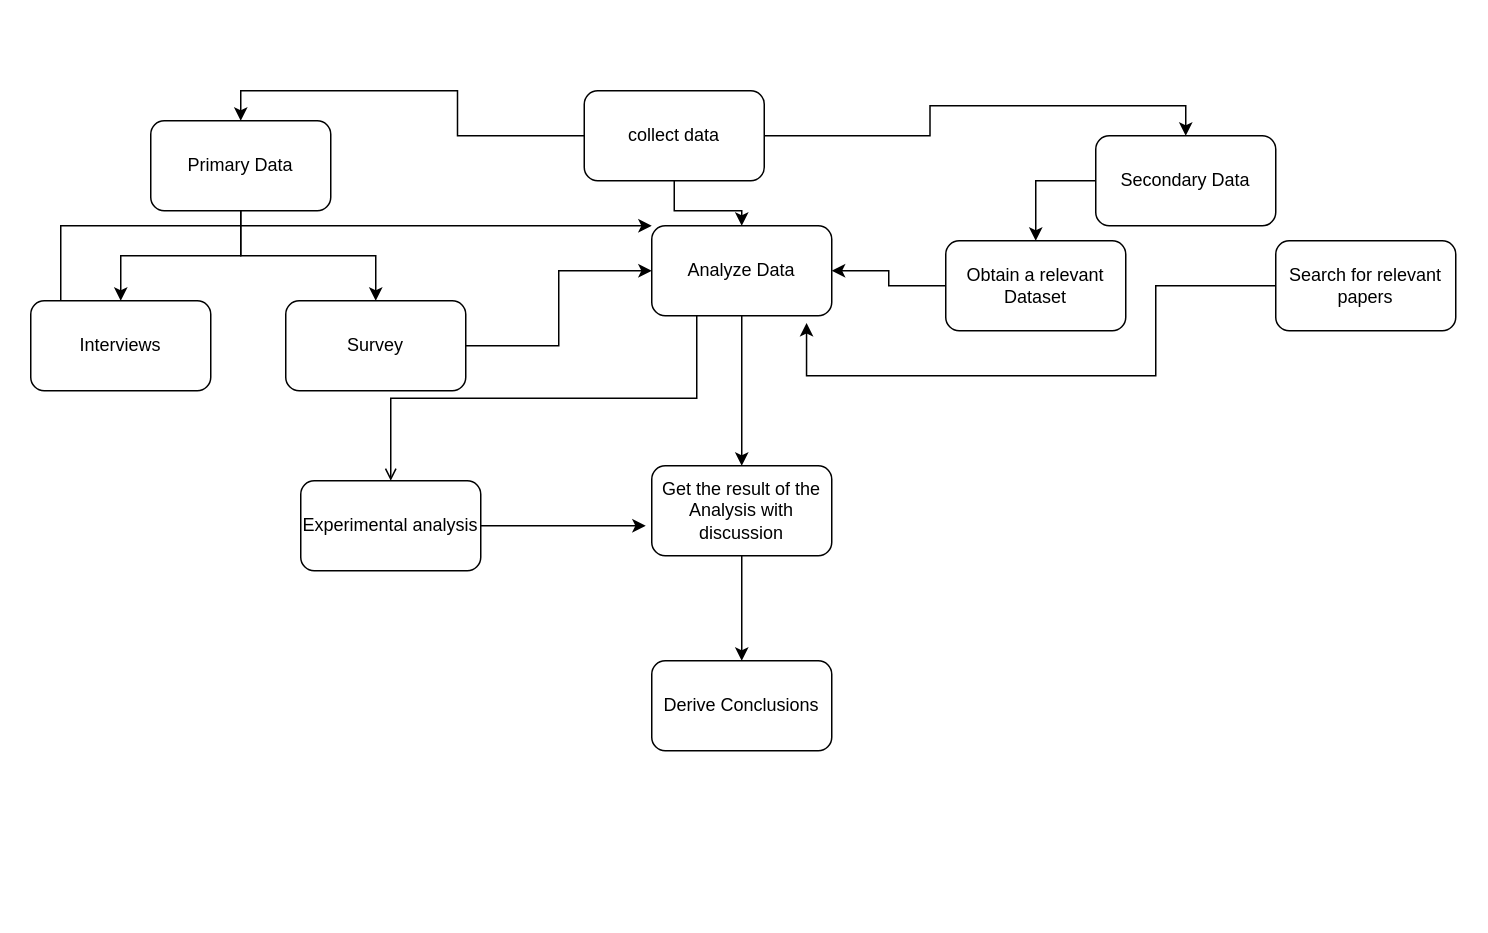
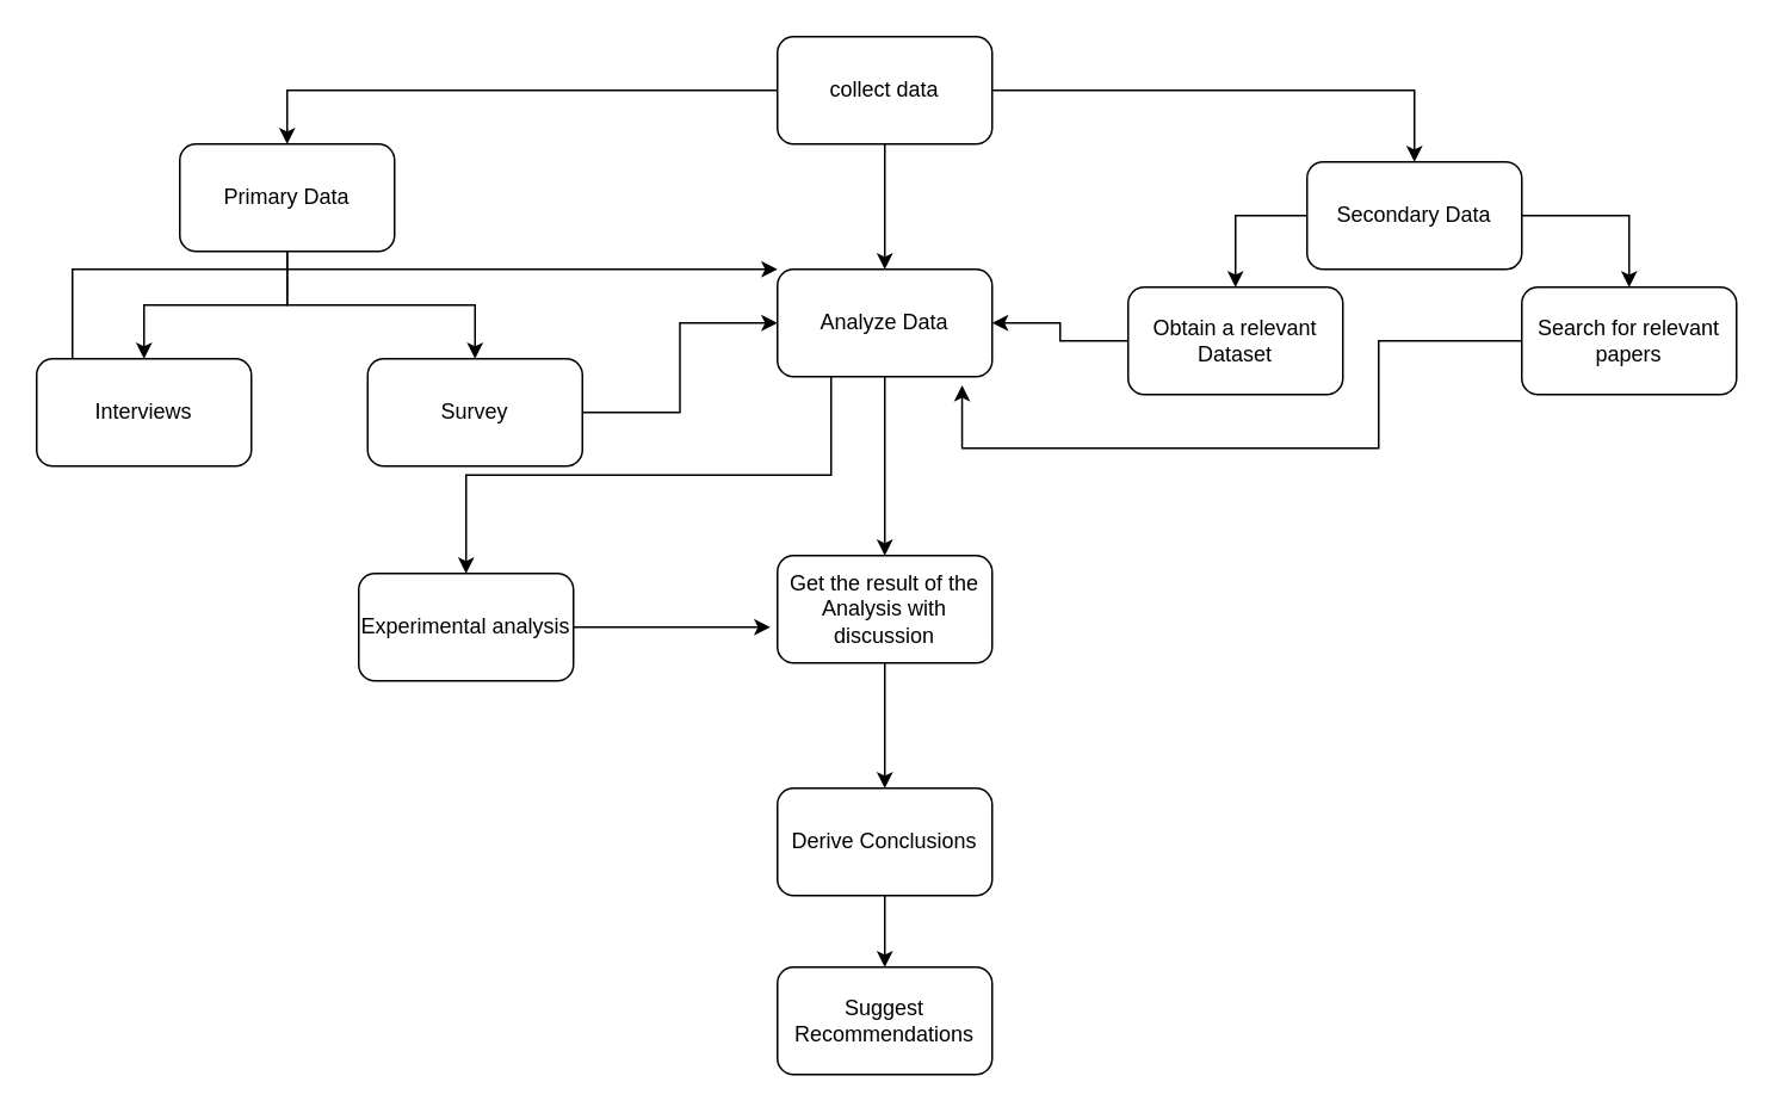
  <mxCell id="0" />
  <mxCell id="1" parent="0" />
  <mxCell id="2" value="Search for relevant papers" style="rounded=1;whiteSpace=wrap;html=1;" parent="1" vertex="1"><mxGeometry x="850" y="160" width="120" height="60" as="geometry" /></mxCell>
  <mxCell id="3" style="edgeStyle=orthogonalEdgeStyle;rounded=0;orthogonalLoop=1;jettySize=auto;html=1;exitX=0;exitY=0.5;exitDx=0;exitDy=0;entryX=0.5;entryY=0;entryDx=0;entryDy=0;" parent="1" source="6" target="9" edge="1"><mxGeometry relative="1" as="geometry" /></mxCell>
  <mxCell id="4" style="edgeStyle=orthogonalEdgeStyle;rounded=0;orthogonalLoop=1;jettySize=auto;html=1;entryX=0.5;entryY=0;entryDx=0;entryDy=0;" parent="1" source="6" target="12" edge="1"><mxGeometry relative="1" as="geometry" /></mxCell>
  <mxCell id="5" style="edgeStyle=orthogonalEdgeStyle;rounded=0;orthogonalLoop=1;jettySize=auto;html=1;entryX=0.5;entryY=0;entryDx=0;entryDy=0;" parent="1" source="6" target="19" edge="1"><mxGeometry relative="1" as="geometry" /></mxCell>
- <mxCell id="6" value="collect data" style="rounded=1;whiteSpace=wrap;html=1;" parent="1" vertex="1"><mxGeometry x="389" y="60" width="120" height="60" as="geometry" /></mxCell>
+ <mxCell id="6" value="collect data" style="rounded=1;whiteSpace=wrap;html=1;" parent="1" vertex="1"><mxGeometry x="434" y="20" width="120" height="60" as="geometry" /></mxCell>
  <mxCell id="7" style="edgeStyle=orthogonalEdgeStyle;rounded=0;orthogonalLoop=1;jettySize=auto;html=1;entryX=0.5;entryY=0;entryDx=0;entryDy=0;" parent="1" source="9" target="14" edge="1"><mxGeometry relative="1" as="geometry" /></mxCell>
  <mxCell id="8" style="edgeStyle=orthogonalEdgeStyle;rounded=0;orthogonalLoop=1;jettySize=auto;html=1;entryX=0.5;entryY=0;entryDx=0;entryDy=0;" edge="1" parent="1" source="9" target="29"><mxGeometry relative="1" as="geometry" /></mxCell>
  <mxCell id="9" value="Primary Data" style="rounded=1;whiteSpace=wrap;html=1;" parent="1" vertex="1"><mxGeometry x="100" y="80" width="120" height="60" as="geometry" /></mxCell>
+ <mxCell id="10" style="edgeStyle=orthogonalEdgeStyle;rounded=0;orthogonalLoop=1;jettySize=auto;html=1;exitX=1;exitY=0.5;exitDx=0;exitDy=0;entryX=0.5;entryY=0;entryDx=0;entryDy=0;" parent="1" source="12" target="2" edge="1"><mxGeometry relative="1" as="geometry" /></mxCell>
  <mxCell id="11" style="edgeStyle=orthogonalEdgeStyle;rounded=0;orthogonalLoop=1;jettySize=auto;html=1;exitX=0;exitY=0.5;exitDx=0;exitDy=0;entryX=0.5;entryY=0;entryDx=0;entryDy=0;" parent="1" source="12" target="16" edge="1"><mxGeometry relative="1" as="geometry" /></mxCell>
  <mxCell id="12" value="Secondary Data" style="rounded=1;whiteSpace=wrap;html=1;" parent="1" vertex="1"><mxGeometry x="730" y="90" width="120" height="60" as="geometry" /></mxCell>
  <mxCell id="13" style="edgeStyle=orthogonalEdgeStyle;rounded=0;orthogonalLoop=1;jettySize=auto;html=1;entryX=0;entryY=0.5;entryDx=0;entryDy=0;" parent="1" source="14" target="19" edge="1"><mxGeometry relative="1" as="geometry" /></mxCell>
- <mxCell id="14" value="Survey" style="rounded=1;whiteSpace=wrap;html=1;" parent="1" vertex="1"><mxGeometry x="190" y="200" width="120" height="60" as="geometry" /></mxCell>
+ <mxCell id="14" value="Survey" style="rounded=1;whiteSpace=wrap;html=1;" parent="1" vertex="1"><mxGeometry x="205" y="200" width="120" height="60" as="geometry" /></mxCell>
  <mxCell id="15" style="edgeStyle=orthogonalEdgeStyle;rounded=0;orthogonalLoop=1;jettySize=auto;html=1;entryX=1;entryY=0.5;entryDx=0;entryDy=0;" parent="1" source="16" target="19" edge="1"><mxGeometry relative="1" as="geometry" /></mxCell>
  <mxCell id="16" value="Obtain a relevant Dataset" style="rounded=1;whiteSpace=wrap;html=1;" parent="1" vertex="1"><mxGeometry x="630" y="160" width="120" height="60" as="geometry" /></mxCell>
  <mxCell id="17" style="edgeStyle=orthogonalEdgeStyle;rounded=0;orthogonalLoop=1;jettySize=auto;html=1;entryX=0.5;entryY=0;entryDx=0;entryDy=0;" parent="1" source="19" target="21" edge="1"><mxGeometry relative="1" as="geometry"><mxPoint x="480" y="230" as="targetPoint" /></mxGeometry></mxCell>
- <mxCell id="18" style="edgeStyle=orthogonalEdgeStyle;rounded=0;orthogonalLoop=1;jettySize=auto;html=1;exitX=0.25;exitY=1;exitDx=0;exitDy=0;endArrow=open;" edge="1" parent="1" source="19" target="26"><mxGeometry relative="1" as="geometry" /></mxCell>
+ <mxCell id="18" style="edgeStyle=orthogonalEdgeStyle;rounded=0;orthogonalLoop=1;jettySize=auto;html=1;exitX=0.25;exitY=1;exitDx=0;exitDy=0;" edge="1" parent="1" source="19" target="26"><mxGeometry relative="1" as="geometry" /></mxCell>
  <mxCell id="19" value="Analyze Data" style="rounded=1;whiteSpace=wrap;html=1;" parent="1" vertex="1"><mxGeometry x="434" y="150" width="120" height="60" as="geometry" /></mxCell>
  <mxCell id="20" style="edgeStyle=orthogonalEdgeStyle;rounded=0;orthogonalLoop=1;jettySize=auto;html=1;entryX=0.5;entryY=0;entryDx=0;entryDy=0;" parent="1" source="21" target="23" edge="1"><mxGeometry relative="1" as="geometry" /></mxCell>
  <mxCell id="21" value="Get the result of the Analysis with discussion" style="rounded=1;whiteSpace=wrap;html=1;" parent="1" vertex="1"><mxGeometry x="434" y="310" width="120" height="60" as="geometry" /></mxCell>
+ <mxCell id="22" style="edgeStyle=orthogonalEdgeStyle;rounded=0;orthogonalLoop=1;jettySize=auto;html=1;exitX=0.5;exitY=1;exitDx=0;exitDy=0;entryX=0.5;entryY=0;entryDx=0;entryDy=0;" parent="1" source="23" target="24" edge="1"><mxGeometry relative="1" as="geometry" /></mxCell>
  <mxCell id="23" value="Derive Conclusions" style="rounded=1;whiteSpace=wrap;html=1;" parent="1" vertex="1"><mxGeometry x="434" y="440" width="120" height="60" as="geometry" /></mxCell>
+ <mxCell id="24" value="Suggest Recommendations" style="rounded=1;whiteSpace=wrap;html=1;" parent="1" vertex="1"><mxGeometry x="434" y="540" width="120" height="60" as="geometry" /></mxCell>
  <mxCell id="25" style="edgeStyle=orthogonalEdgeStyle;rounded=0;orthogonalLoop=1;jettySize=auto;html=1;" edge="1" parent="1" source="26"><mxGeometry relative="1" as="geometry"><mxPoint x="430" y="350" as="targetPoint" /></mxGeometry></mxCell>
  <mxCell id="26" value="Experimental analysis" style="rounded=1;whiteSpace=wrap;html=1;" parent="1" vertex="1"><mxGeometry x="200" y="320" width="120" height="60" as="geometry" /></mxCell>
  <mxCell id="27" style="edgeStyle=orthogonalEdgeStyle;rounded=0;orthogonalLoop=1;jettySize=auto;html=1;entryX=0.86;entryY=1.08;entryDx=0;entryDy=0;entryPerimeter=0;" parent="1" source="2" target="19" edge="1"><mxGeometry relative="1" as="geometry"><Array as="points"><mxPoint x="770" y="190" /><mxPoint x="770" y="250" /><mxPoint x="537" y="250" /></Array></mxGeometry></mxCell>
  <mxCell id="28" style="edgeStyle=orthogonalEdgeStyle;rounded=0;orthogonalLoop=1;jettySize=auto;html=1;entryX=0;entryY=0;entryDx=0;entryDy=0;" edge="1" parent="1" target="19"><mxGeometry relative="1" as="geometry"><mxPoint x="39.997" y="200" as="sourcePoint" /><mxPoint x="430" y="160" as="targetPoint" /><Array as="points"><mxPoint x="40" y="150" /></Array></mxGeometry></mxCell>
  <mxCell id="29" value="Interviews" style="rounded=1;whiteSpace=wrap;html=1;" vertex="1" parent="1"><mxGeometry x="20" y="200" width="120" height="60" as="geometry" /></mxCell>
